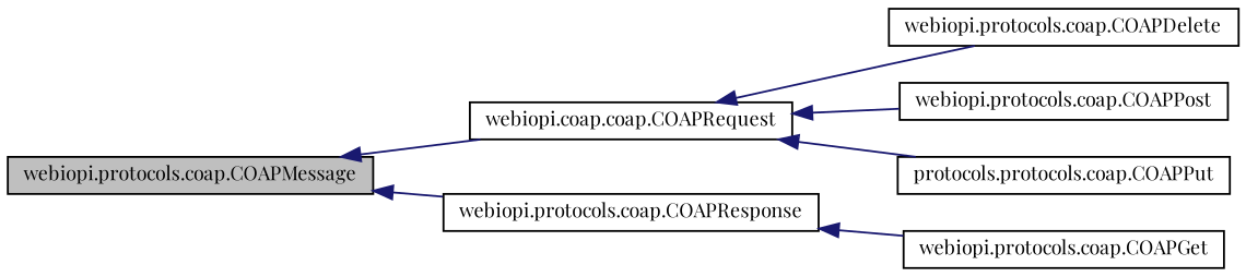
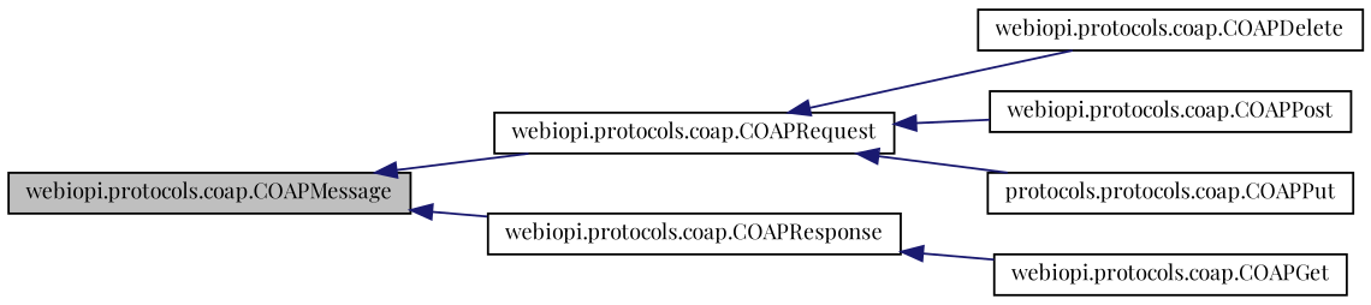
  digraph {
    fontname="Playfair Display"
    rankdir=LR
    node [color=black fillcolor=white fontname="Playfair Display" fontsize=10 shape=record style=filled]
    edge [color=midnightblue dir=back fontname="Playfair Display" fontsize=10 labelfontname=Helvetica labelfontsize=10 style=solid]
    n1 [fillcolor=grey75 fontcolor=black height=0.2 label="webiopi.protocols.coap.COAPMessage" width=0.4]
-   n2 [height=0.2 label="webiopi.coap.coap.COAPRequest" width=0.4]
+   n2 [height=0.2 label="webiopi.protocols.coap.COAPRequest" width=0.4]
    n3 [height=0.2 label="webiopi.protocols.coap.COAPResponse" width=0.4]
    n4 [height=0.2 label="webiopi.protocols.coap.COAPDelete" width=0.4]
    n5 [height=0.2 label="webiopi.protocols.coap.COAPPost" width=0.4]
    n6 [height=0.2 label="protocols.protocols.coap.COAPPut" width=0.4]
    n7 [height=0.2 label="webiopi.protocols.coap.COAPGet" width=0.4]
    n1 -> n2
    n1 -> n3
    n2 -> n4
    n2 -> n5
    n2 -> n6
    n3 -> n7
  }
